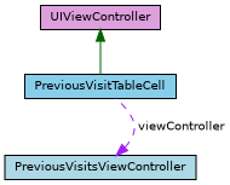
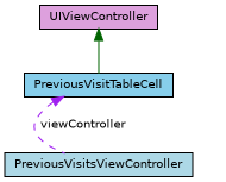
  digraph {
    node [color=black fontname=Helvetica fontsize=10 shape=record style=filled]
    edge [dir=back fontname=Helvetica fontsize=10 labelfontname=Helvetica labelfontsize=10]
    n1 [fillcolor=skyblue fontcolor=black height=0.2 label=PreviousVisitTableCell width=0.4]
    n2 [fillcolor=lightblue height=0.2 label=PreviousVisitsViewController width=0.4]
    n3 [fillcolor=plum height=0.2 label=UIViewController width=0.4]
-   n2 -> n1 [color=purple label=" viewController" style=dashed]
+   n1 -> n2 [color=purple label=" viewController" style=dashed]
    n3 -> n1 [color=darkgreen style=solid]
  }
